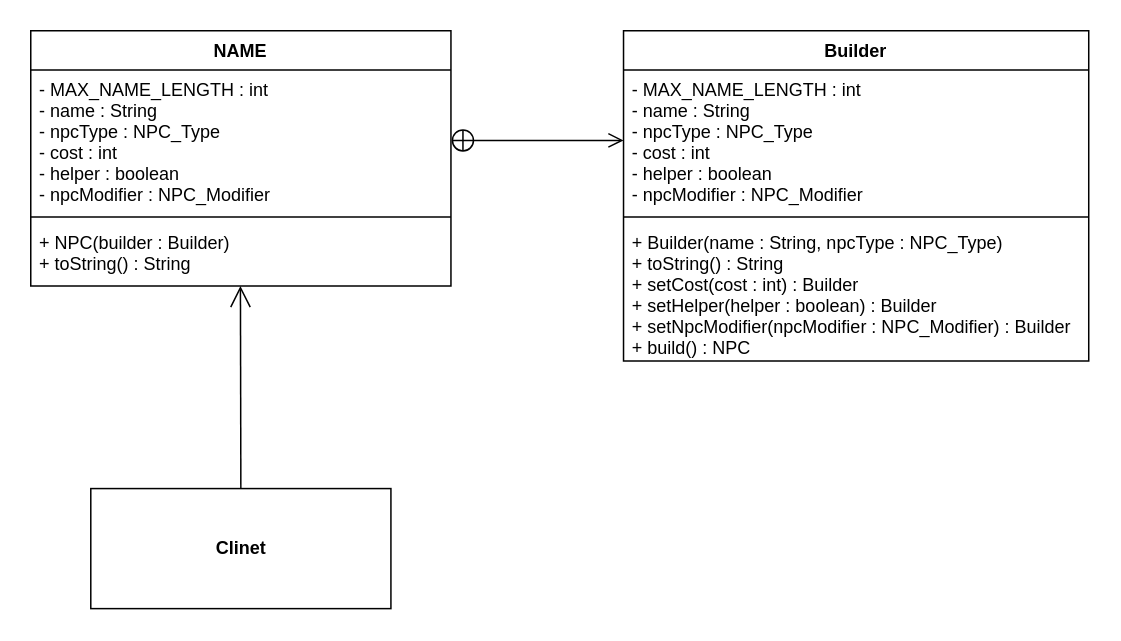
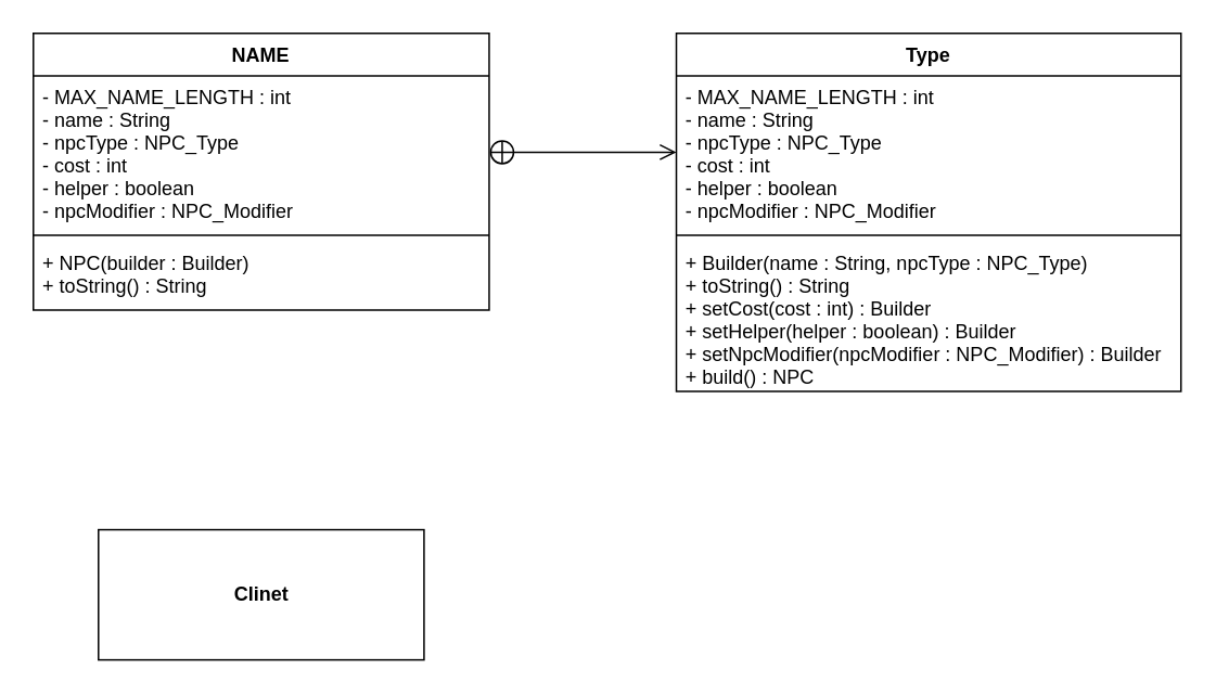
  <mxCell id="0" />
  <mxCell id="1" parent="0" />
  <mxCell id="2" value="NAME" style="swimlane;fontStyle=1;align=center;verticalAlign=top;childLayout=stackLayout;horizontal=1;startSize=26;horizontalStack=0;resizeParent=1;resizeParentMax=0;resizeLast=0;collapsible=1;marginBottom=0;" vertex="1" parent="1"><mxGeometry x="20" y="20" width="280" height="170" as="geometry" /></mxCell>
  <mxCell id="3" value="- MAX_NAME_LENGTH : int&#10;- name : String&#10;- npcType : NPC_Type&#10;- cost : int&#10;- helper : boolean&#10;- npcModifier : NPC_Modifier " style="text;strokeColor=none;fillColor=none;align=left;verticalAlign=top;spacingLeft=4;spacingRight=4;overflow=hidden;rotatable=0;points=[[0,0.5],[1,0.5]];portConstraint=eastwest;" vertex="1" parent="2"><mxGeometry y="26" width="280" height="94" as="geometry" /></mxCell>
  <mxCell id="4" value="" style="line;strokeWidth=1;fillColor=none;align=left;verticalAlign=middle;spacingTop=-1;spacingLeft=3;spacingRight=3;rotatable=0;labelPosition=right;points=[];portConstraint=eastwest;" vertex="1" parent="2"><mxGeometry y="120" width="280" height="8" as="geometry" /></mxCell>
  <mxCell id="5" value="+ NPC(builder : Builder)&#10;+ toString() : String" style="text;strokeColor=none;fillColor=none;align=left;verticalAlign=top;spacingLeft=4;spacingRight=4;overflow=hidden;rotatable=0;points=[[0,0.5],[1,0.5]];portConstraint=eastwest;" vertex="1" parent="2"><mxGeometry y="128" width="280" height="42" as="geometry" /></mxCell>
- <mxCell id="6" value="Builder" style="swimlane;fontStyle=1;align=center;verticalAlign=top;childLayout=stackLayout;horizontal=1;startSize=26;horizontalStack=0;resizeParent=1;resizeParentMax=0;resizeLast=0;collapsible=1;marginBottom=0;" vertex="1" parent="1"><mxGeometry x="415" y="20" width="310" height="220" as="geometry" /></mxCell>
+ <mxCell id="6" value="Type" style="swimlane;fontStyle=1;align=center;verticalAlign=top;childLayout=stackLayout;horizontal=1;startSize=26;horizontalStack=0;resizeParent=1;resizeParentMax=0;resizeLast=0;collapsible=1;marginBottom=0;" vertex="1" parent="1"><mxGeometry x="415" y="20" width="310" height="220" as="geometry" /></mxCell>
  <mxCell id="7" value="- MAX_NAME_LENGTH : int&#10;- name : String&#10;- npcType : NPC_Type&#10;- cost : int&#10;- helper : boolean&#10;- npcModifier : NPC_Modifier " style="text;strokeColor=none;fillColor=none;align=left;verticalAlign=top;spacingLeft=4;spacingRight=4;overflow=hidden;rotatable=0;points=[[0,0.5],[1,0.5]];portConstraint=eastwest;" vertex="1" parent="6"><mxGeometry y="26" width="310" height="94" as="geometry" /></mxCell>
  <mxCell id="8" value="" style="line;strokeWidth=1;fillColor=none;align=left;verticalAlign=middle;spacingTop=-1;spacingLeft=3;spacingRight=3;rotatable=0;labelPosition=right;points=[];portConstraint=eastwest;" vertex="1" parent="6"><mxGeometry y="120" width="310" height="8" as="geometry" /></mxCell>
  <mxCell id="9" value="+ Builder(name : String, npcType : NPC_Type)&#10;+ toString() : String&#10;+ setCost(cost : int) : Builder&#10;+ setHelper(helper : boolean) : Builder&#10;+ setNpcModifier(npcModifier : NPC_Modifier) : Builder&#10;+ build() : NPC" style="text;strokeColor=none;fillColor=none;align=left;verticalAlign=top;spacingLeft=4;spacingRight=4;overflow=hidden;rotatable=0;points=[[0,0.5],[1,0.5]];portConstraint=eastwest;" vertex="1" parent="6"><mxGeometry y="128" width="310" height="92" as="geometry" /></mxCell>
  <mxCell id="10" value="" style="endArrow=open;startArrow=circlePlus;endFill=0;startFill=0;endSize=8;html=1;rounded=0;exitX=1;exitY=0.5;exitDx=0;exitDy=0;entryX=0;entryY=0.5;entryDx=0;entryDy=0;" edge="1" parent="1" source="3" target="7"><mxGeometry width="160" relative="1" as="geometry"><mxPoint x="165" y="380" as="sourcePoint" /><mxPoint x="325" y="380" as="targetPoint" /></mxGeometry></mxCell>
  <mxCell id="11" value="&lt;b&gt;Clinet&lt;/b&gt;" style="html=1;" vertex="1" parent="1"><mxGeometry x="60" y="325" width="200" height="80" as="geometry" /></mxCell>
- <mxCell id="12" value="" style="endArrow=open;endFill=1;endSize=12;html=1;rounded=0;exitX=0.5;exitY=0;exitDx=0;exitDy=0;entryX=0.499;entryY=0.999;entryDx=0;entryDy=0;entryPerimeter=0;" edge="1" parent="1" source="11" target="5"><mxGeometry width="160" relative="1" as="geometry"><mxPoint x="-35" y="280" as="sourcePoint" /><mxPoint x="165" y="200" as="targetPoint" /></mxGeometry></mxCell>
